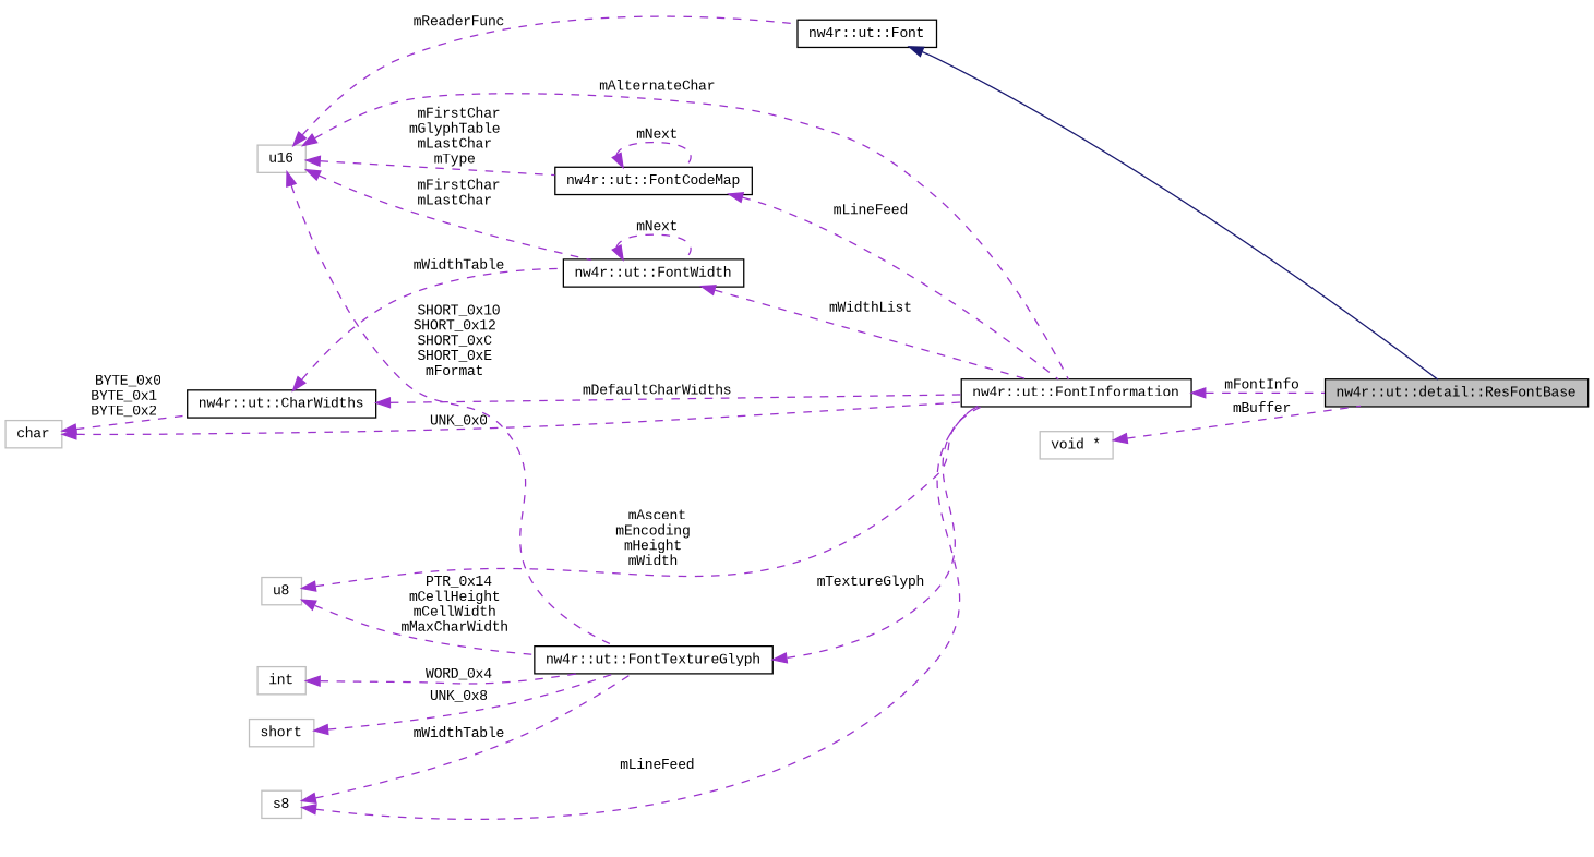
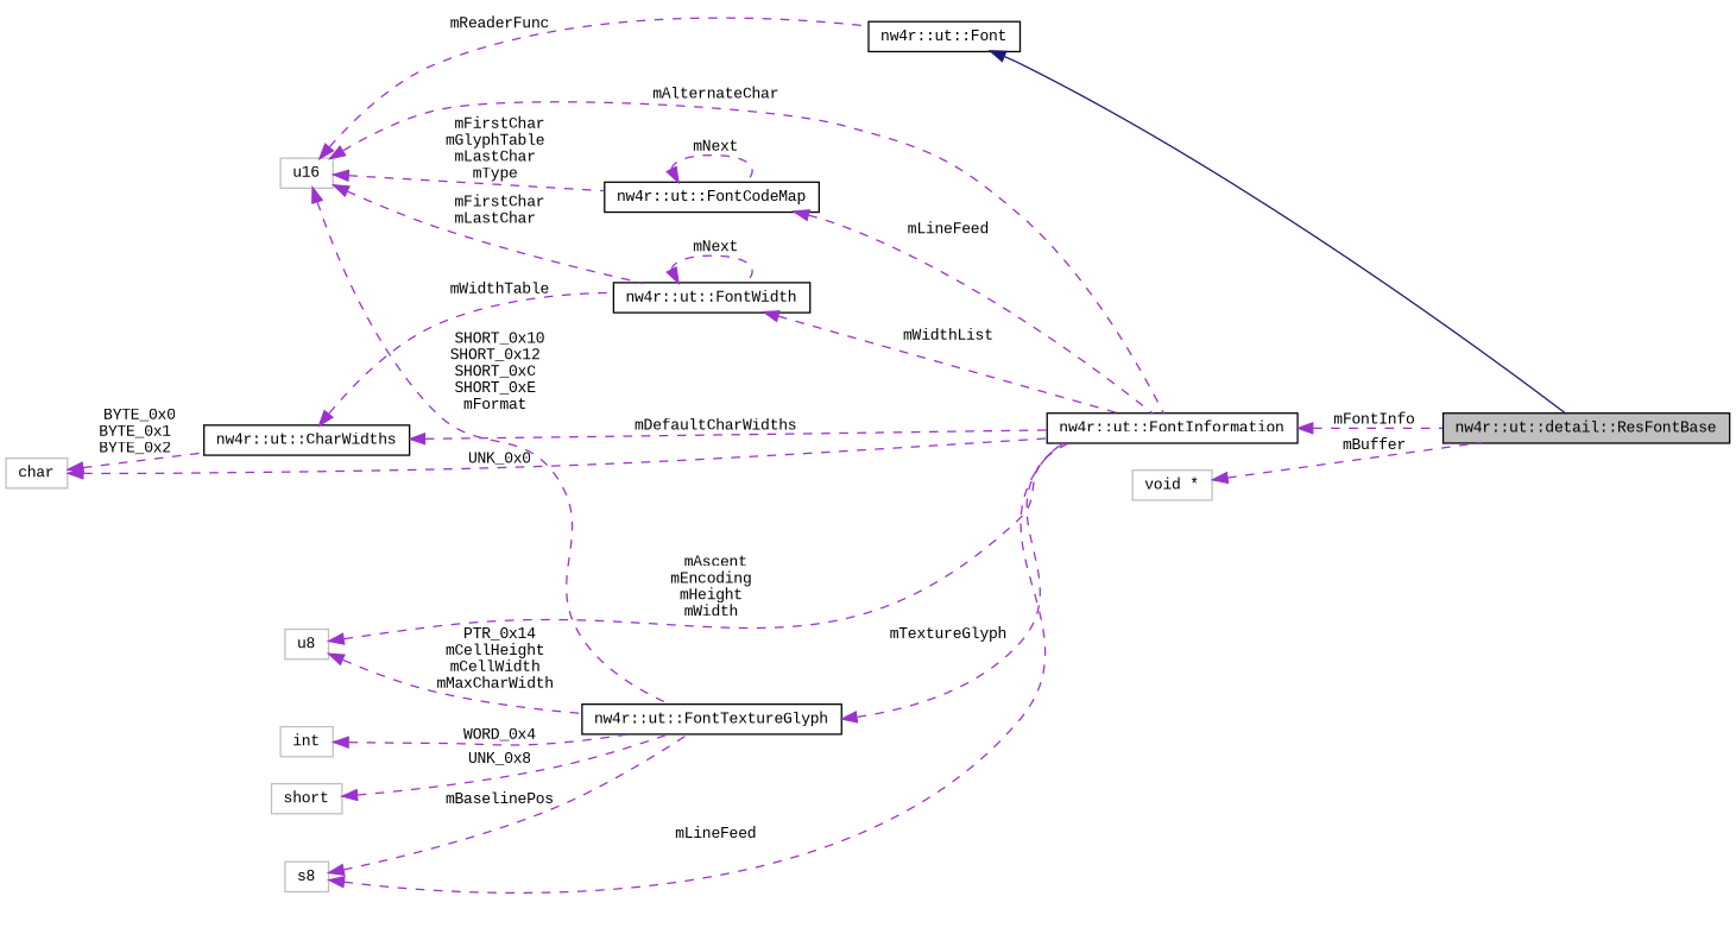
  digraph {
    fontname="Liberation Mono"
    rankdir=LR
    node [color=black fillcolor=white fontname="Liberation Mono" fontsize=10 shape=record style=filled]
    edge [color=darkorchid3 dir=back fontname="Liberation Mono" fontsize=10 labelfontname=FreeMono labelfontsize=10 style=dashed]
    n1 [fillcolor=grey75 fontcolor=black height=0.2 label="nw4r::ut::detail::ResFontBase" width=0.4]
    n2 [height=0.2 label="nw4r::ut::Font" width=0.4]
    n3 [color=grey75 height=0.2 label=u16 width=0.4]
    n4 [height=0.2 label="nw4r::ut::FontInformation" width=0.4]
    n5 [height=0.2 label="nw4r::ut::FontTextureGlyph" width=0.4]
    n6 [height=0.2 label="nw4r::ut::FontWidth" width=0.4]
    n7 [height=0.2 label="nw4r::ut::FontCodeMap" width=0.4]
    n8 [color=grey75 height=0.2 label="void *" width=0.4]
    n9 [color=grey75 height=0.2 label=char width=0.4]
    n10 [height=0.2 label="nw4r::ut::CharWidths" width=0.4]
    n11 [color=grey75 height=0.2 label=s8 width=0.4]
    n12 [color=grey75 height=0.2 label=u8 width=0.4]
    n13 [color=grey75 height=0.2 label=int width=0.4]
    n14 [color=grey75 height=0.2 label=short width=0.4]
    n2 -> n1 [color=midnightblue style=solid]
    n3 -> n2 [label=" mReaderFunc"]
    n3 -> n4 [label=" mAlternateChar"]
    n3 -> n5 [label=" SHORT_0x10\nSHORT_0x12\nSHORT_0xC\nSHORT_0xE\nmFormat"]
    n3 -> n6 [label=" mFirstChar\nmLastChar"]
    n3 -> n7 [label=" mFirstChar\nmGlyphTable\nmLastChar\nmType"]
    n4 -> n1 [label=" mFontInfo"]
    n5 -> n4 [label=" mTextureGlyph"]
    n6 -> n4 [label=" mWidthList"]
    n6 -> n6 [label=" mNext"]
    n7 -> n4 [label=" mLineFeed"]
    n7 -> n7 [label=" mNext"]
    n8 -> n1 [label=" mBuffer"]
    n9 -> n4 [label=" UNK_0x0"]
    n9 -> n10 [label=" BYTE_0x0\nBYTE_0x1\nBYTE_0x2"]
    n10 -> n4 [label=" mDefaultCharWidths"]
    n10 -> n6 [label=" mWidthTable"]
    n11 -> n4 [label=" mLineFeed"]
-   n11 -> n5 [label=" mWidthTable"]
+   n11 -> n5 [label=" mBaselinePos"]
    n12 -> n4 [label=" mAscent\nmEncoding\nmHeight\nmWidth"]
    n12 -> n5 [label=" PTR_0x14\nmCellHeight\nmCellWidth\nmMaxCharWidth"]
    n13 -> n5 [label=" WORD_0x4"]
    n14 -> n5 [label=" UNK_0x8"]
  }
